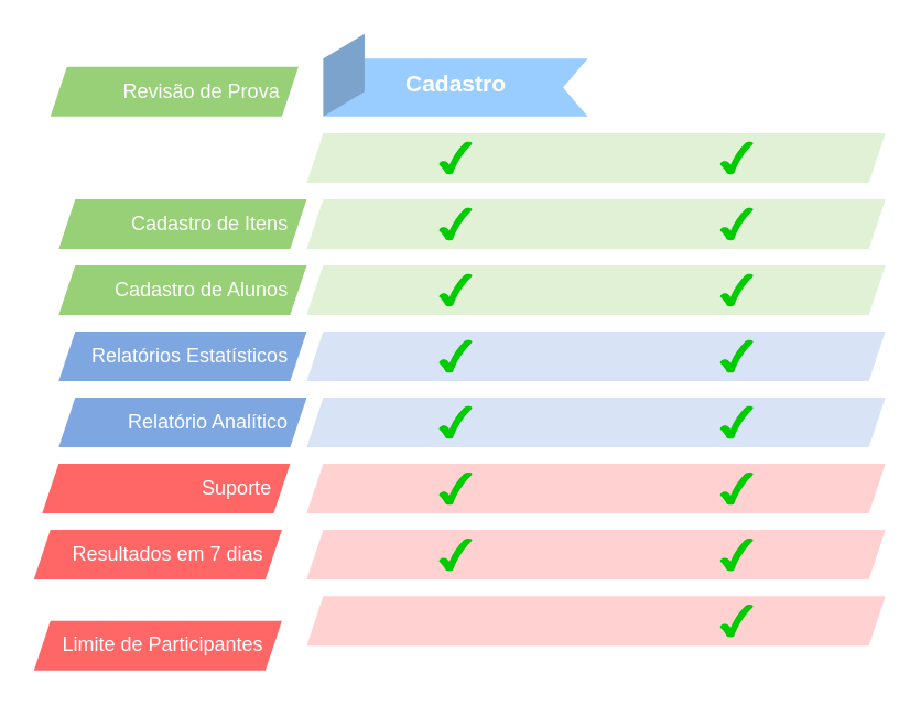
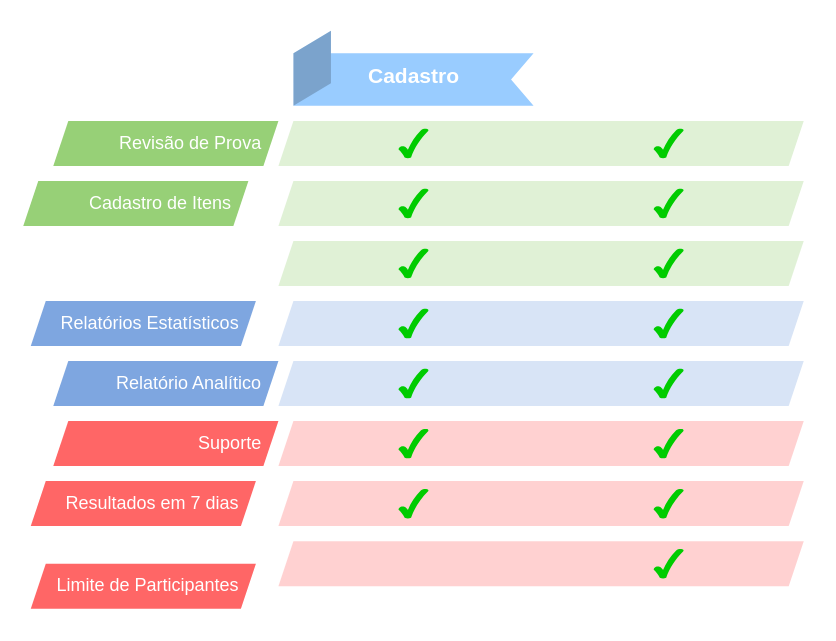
  <mxCell id="0" />
  <mxCell id="1" parent="0" />
- <mxCell id="2" value="&lt;font style=&quot;font-size: 12px;&quot;&gt;Revisão de Prova&lt;/font&gt;" style="shape=mxgraph.infographic.parallelogram;dx=5;;html=1;fillColor=#97D077;strokeColor=none;shadow=0;fontSize=12;fontColor=#FFFFFF;align=right;spacingLeft=0;fontStyle=0;labelPosition=center;verticalLabelPosition=middle;verticalAlign=middle;spacingRight=10;gradientColor=none;gradientDirection=north;" vertex="1" parent="1"><mxGeometry x="30" y="40" width="150" height="30" as="geometry" /></mxCell>
- <mxCell id="3" value="&lt;font style=&quot;font-size: 12px;&quot;&gt;Cadastro de Itens&lt;/font&gt;" style="shape=mxgraph.infographic.parallelogram;dx=5;;html=1;fillColor=#97D077;strokeColor=none;shadow=0;fontSize=12;fontColor=#FFFFFF;align=right;spacingLeft=0;fontStyle=0;labelPosition=center;verticalLabelPosition=middle;verticalAlign=middle;spacingRight=10;gradientColor=none;gradientDirection=north;" vertex="1" parent="1"><mxGeometry x="35" y="120" width="150" height="30" as="geometry" /></mxCell>
- <mxCell id="4" value="&lt;font style=&quot;font-size: 12px;&quot;&gt;Cadastro de Alunos&lt;/font&gt;" style="shape=mxgraph.infographic.parallelogram;dx=5;;html=1;fillColor=#97D077;strokeColor=none;shadow=0;fontSize=12;fontColor=#FFFFFF;align=right;spacingLeft=0;fontStyle=0;labelPosition=center;verticalLabelPosition=middle;verticalAlign=middle;spacingRight=10;gradientColor=none;gradientDirection=north;" vertex="1" parent="1"><mxGeometry x="35" y="160" width="150" height="30" as="geometry" /></mxCell>
- <mxCell id="5" value="&lt;font style=&quot;font-size: 12px;&quot;&gt;Suporte&lt;/font&gt;" style="shape=mxgraph.infographic.parallelogram;dx=5;;html=1;fillColor=#FF6666;strokeColor=none;shadow=0;fontSize=12;fontColor=#FFFFFF;align=right;spacingLeft=0;fontStyle=0;labelPosition=center;verticalLabelPosition=middle;verticalAlign=middle;spacingRight=10;gradientColor=none;gradientDirection=north;" vertex="1" parent="1"><mxGeometry x="25" y="280" width="150" height="30" as="geometry" /></mxCell>
- <mxCell id="6" value="&lt;font style=&quot;font-size: 12px&quot;&gt;Relatórios Estatísticos&lt;/font&gt;" style="shape=mxgraph.infographic.parallelogram;dx=5;;html=1;fillColor=#7EA6E0;strokeColor=none;shadow=0;fontSize=12;fontColor=#FFFFFF;align=right;spacingLeft=0;fontStyle=0;labelPosition=center;verticalLabelPosition=middle;verticalAlign=middle;spacingRight=10;gradientColor=none;gradientDirection=north;" vertex="1" parent="1"><mxGeometry x="35" y="200" width="150" height="30" as="geometry" /></mxCell>
+ <mxCell id="2" value="&lt;font style=&quot;font-size: 12px;&quot;&gt;Revisão de Prova&lt;/font&gt;" style="shape=mxgraph.infographic.parallelogram;dx=5;;html=1;fillColor=#97D077;strokeColor=none;shadow=0;fontSize=12;fontColor=#FFFFFF;align=right;spacingLeft=0;fontStyle=0;labelPosition=center;verticalLabelPosition=middle;verticalAlign=middle;spacingRight=10;gradientColor=none;gradientDirection=north;" vertex="1" parent="1"><mxGeometry x="35" y="80" width="150" height="30" as="geometry" /></mxCell>
+ <mxCell id="3" value="&lt;font style=&quot;font-size: 12px;&quot;&gt;Cadastro de Itens&lt;/font&gt;" style="shape=mxgraph.infographic.parallelogram;dx=5;;html=1;fillColor=#97D077;strokeColor=none;shadow=0;fontSize=12;fontColor=#FFFFFF;align=right;spacingLeft=0;fontStyle=0;labelPosition=center;verticalLabelPosition=middle;verticalAlign=middle;spacingRight=10;gradientColor=none;gradientDirection=north;" vertex="1" parent="1"><mxGeometry x="15" y="120" width="150" height="30" as="geometry" /></mxCell>
+ <mxCell id="5" value="&lt;font style=&quot;font-size: 12px;&quot;&gt;Suporte&lt;/font&gt;" style="shape=mxgraph.infographic.parallelogram;dx=5;;html=1;fillColor=#FF6666;strokeColor=none;shadow=0;fontSize=12;fontColor=#FFFFFF;align=right;spacingLeft=0;fontStyle=0;labelPosition=center;verticalLabelPosition=middle;verticalAlign=middle;spacingRight=10;gradientColor=none;gradientDirection=north;" vertex="1" parent="1"><mxGeometry x="35" y="280" width="150" height="30" as="geometry" /></mxCell>
+ <mxCell id="6" value="&lt;font style=&quot;font-size: 12px&quot;&gt;Relatórios Estatísticos&lt;/font&gt;" style="shape=mxgraph.infographic.parallelogram;dx=5;;html=1;fillColor=#7EA6E0;strokeColor=none;shadow=0;fontSize=12;fontColor=#FFFFFF;align=right;spacingLeft=0;fontStyle=0;labelPosition=center;verticalLabelPosition=middle;verticalAlign=middle;spacingRight=10;gradientColor=none;gradientDirection=north;" vertex="1" parent="1"><mxGeometry x="20" y="200" width="150" height="30" as="geometry" /></mxCell>
  <mxCell id="7" value="&lt;font style=&quot;font-size: 12px&quot;&gt;Relatório Analítico&lt;/font&gt;" style="shape=mxgraph.infographic.parallelogram;dx=5;;html=1;fillColor=#7EA6E0;strokeColor=none;shadow=0;fontSize=12;fontColor=#FFFFFF;align=right;spacingLeft=0;fontStyle=0;labelPosition=center;verticalLabelPosition=middle;verticalAlign=middle;spacingRight=10;gradientColor=none;gradientDirection=north;" vertex="1" parent="1"><mxGeometry x="35" y="240" width="150" height="30" as="geometry" /></mxCell>
  <mxCell id="8" value="&lt;span style=&quot;font-size: 12px&quot;&gt;Resultados em 7 dias&lt;/span&gt;" style="shape=mxgraph.infographic.parallelogram;dx=5;;html=1;fillColor=#FF6666;strokeColor=none;shadow=0;fontSize=12;fontColor=#FFFFFF;align=right;spacingLeft=0;fontStyle=0;labelPosition=center;verticalLabelPosition=middle;verticalAlign=middle;spacingRight=10;gradientColor=none;gradientDirection=north;" vertex="1" parent="1"><mxGeometry x="20" y="320" width="150" height="30" as="geometry" /></mxCell>
  <mxCell id="9" value="&lt;span style=&quot;font-size: 12px;&quot;&gt;Limite de Participantes&lt;/span&gt;" style="shape=mxgraph.infographic.parallelogram;dx=5;;html=1;fillColor=#FF6666;strokeColor=none;shadow=0;fontSize=12;fontColor=#FFFFFF;align=right;spacingLeft=0;fontStyle=0;labelPosition=center;verticalLabelPosition=middle;verticalAlign=middle;spacingRight=10;gradientColor=none;gradientDirection=north;" vertex="1" parent="1"><mxGeometry x="20" y="375" width="150" height="30" as="geometry" /></mxCell>
  <mxCell id="10" value="" style="shape=mxgraph.infographic.parallelogram;dx=5;;html=1;fillColor=#97D077;strokeColor=none;shadow=0;fontSize=12;fontColor=#FFFFFF;align=right;spacingLeft=0;fontStyle=0;labelPosition=center;verticalLabelPosition=middle;verticalAlign=middle;spacingRight=10;gradientColor=none;gradientDirection=north;opacity=30;" vertex="1" parent="1"><mxGeometry x="185" y="80" width="350" height="30" as="geometry" /></mxCell>
  <mxCell id="11" value="" style="shape=mxgraph.infographic.parallelogram;dx=5;;html=1;fillColor=#97D077;strokeColor=none;shadow=0;fontSize=12;fontColor=#FFFFFF;align=right;spacingLeft=0;fontStyle=0;labelPosition=center;verticalLabelPosition=middle;verticalAlign=middle;spacingRight=10;gradientColor=none;gradientDirection=north;opacity=30;" vertex="1" parent="1"><mxGeometry x="185" y="120" width="350" height="30" as="geometry" /></mxCell>
  <mxCell id="12" value="" style="shape=mxgraph.infographic.parallelogram;dx=5;;html=1;fillColor=#97D077;strokeColor=none;shadow=0;fontSize=12;fontColor=#FFFFFF;align=right;spacingLeft=0;fontStyle=0;labelPosition=center;verticalLabelPosition=middle;verticalAlign=middle;spacingRight=10;gradientColor=none;gradientDirection=north;opacity=30;" vertex="1" parent="1"><mxGeometry x="185" y="160" width="350" height="30" as="geometry" /></mxCell>
  <mxCell id="13" value="" style="shape=mxgraph.infographic.parallelogram;dx=5;;html=1;fillColor=#7EA6E0;strokeColor=none;shadow=0;fontSize=12;fontColor=#FFFFFF;align=right;spacingLeft=0;fontStyle=0;labelPosition=center;verticalLabelPosition=middle;verticalAlign=middle;spacingRight=10;gradientColor=none;gradientDirection=north;opacity=30;" vertex="1" parent="1"><mxGeometry x="185" y="200" width="350" height="30" as="geometry" /></mxCell>
  <mxCell id="14" value="" style="shape=mxgraph.infographic.parallelogram;dx=5;;html=1;fillColor=#FF6666;strokeColor=none;shadow=0;fontSize=12;fontColor=#FFFFFF;align=right;spacingLeft=0;fontStyle=0;labelPosition=center;verticalLabelPosition=middle;verticalAlign=middle;spacingRight=10;gradientColor=none;gradientDirection=north;opacity=30;" vertex="1" parent="1"><mxGeometry x="185" y="360" width="350" height="30" as="geometry" /></mxCell>
  <mxCell id="15" value="" style="shape=mxgraph.infographic.parallelogram;dx=5;;html=1;fillColor=#FF6666;strokeColor=none;shadow=0;fontSize=12;fontColor=#FFFFFF;align=right;spacingLeft=0;fontStyle=0;labelPosition=center;verticalLabelPosition=middle;verticalAlign=middle;spacingRight=10;gradientColor=none;gradientDirection=north;opacity=30;" vertex="1" parent="1"><mxGeometry x="185" y="320" width="350" height="30" as="geometry" /></mxCell>
  <mxCell id="16" value="" style="shape=mxgraph.infographic.parallelogram;dx=5;;html=1;fillColor=#FF6666;strokeColor=none;shadow=0;fontSize=12;fontColor=#FFFFFF;align=right;spacingLeft=0;fontStyle=0;labelPosition=center;verticalLabelPosition=middle;verticalAlign=middle;spacingRight=10;gradientColor=none;gradientDirection=north;opacity=30;" vertex="1" parent="1"><mxGeometry x="185" y="280" width="350" height="30" as="geometry" /></mxCell>
  <mxCell id="17" value="" style="shape=mxgraph.infographic.parallelogram;dx=5;;html=1;fillColor=#7EA6E0;strokeColor=none;shadow=0;fontSize=12;fontColor=#FFFFFF;align=right;spacingLeft=0;fontStyle=0;labelPosition=center;verticalLabelPosition=middle;verticalAlign=middle;spacingRight=10;gradientColor=none;gradientDirection=north;opacity=30;" vertex="1" parent="1"><mxGeometry x="185" y="240" width="350" height="30" as="geometry" /></mxCell>
  <mxCell id="18" value="Cadastro" style="html=1;shape=mxgraph.infographic.ribbonFrontFolded;dx=25;dy=15;notch=15;fillColor=#99CCFF;strokeColor=none;align=center;verticalAlign=middle;fontColor=#ffffff;fontSize=14;fontStyle=1;spacingTop=10;" vertex="1" parent="1"><mxGeometry x="195" y="20" width="160" height="50" as="geometry" /></mxCell>
  <mxCell id="19" value="" style="verticalLabelPosition=bottom;verticalAlign=top;html=1;shape=mxgraph.basic.tick;fillColor=#00CC00;gradientColor=none;fontSize=15;align=right;strokeColor=none;" vertex="1" parent="1"><mxGeometry x="265" y="85" width="20" height="20" as="geometry" /></mxCell>
  <mxCell id="20" value="" style="verticalLabelPosition=bottom;verticalAlign=top;html=1;shape=mxgraph.basic.tick;fillColor=#00CC00;gradientColor=none;fontSize=15;align=right;strokeColor=none;" vertex="1" parent="1"><mxGeometry x="265" y="125" width="20" height="20" as="geometry" /></mxCell>
  <mxCell id="21" value="" style="verticalLabelPosition=bottom;verticalAlign=top;html=1;shape=mxgraph.basic.tick;fillColor=#00CC00;gradientColor=none;fontSize=15;align=right;strokeColor=none;" vertex="1" parent="1"><mxGeometry x="265" y="165" width="20" height="20" as="geometry" /></mxCell>
  <mxCell id="22" value="" style="verticalLabelPosition=bottom;verticalAlign=top;html=1;shape=mxgraph.basic.tick;fillColor=#00CC00;gradientColor=none;fontSize=15;align=right;strokeColor=none;" vertex="1" parent="1"><mxGeometry x="265" y="205" width="20" height="20" as="geometry" /></mxCell>
  <mxCell id="23" value="" style="verticalLabelPosition=bottom;verticalAlign=top;html=1;shape=mxgraph.basic.tick;fillColor=#00CC00;gradientColor=none;fontSize=15;align=right;strokeColor=none;" vertex="1" parent="1"><mxGeometry x="265" y="245" width="20" height="20" as="geometry" /></mxCell>
  <mxCell id="24" value="" style="verticalLabelPosition=bottom;verticalAlign=top;html=1;shape=mxgraph.basic.tick;fillColor=#00CC00;gradientColor=none;fontSize=15;align=right;strokeColor=none;" vertex="1" parent="1"><mxGeometry x="265" y="285" width="20" height="20" as="geometry" /></mxCell>
  <mxCell id="25" value="" style="verticalLabelPosition=bottom;verticalAlign=top;html=1;shape=mxgraph.basic.tick;fillColor=#00CC00;gradientColor=none;fontSize=15;align=right;strokeColor=none;" vertex="1" parent="1"><mxGeometry x="265" y="325" width="20" height="20" as="geometry" /></mxCell>
  <mxCell id="26" value="" style="verticalLabelPosition=bottom;verticalAlign=top;html=1;shape=mxgraph.basic.tick;fillColor=#00CC00;gradientColor=none;fontSize=15;align=right;strokeColor=none;" vertex="1" parent="1"><mxGeometry x="435" y="85" width="20" height="20" as="geometry" /></mxCell>
  <mxCell id="27" value="" style="verticalLabelPosition=bottom;verticalAlign=top;html=1;shape=mxgraph.basic.tick;fillColor=#00CC00;gradientColor=none;fontSize=15;align=right;strokeColor=none;" vertex="1" parent="1"><mxGeometry x="435" y="125" width="20" height="20" as="geometry" /></mxCell>
  <mxCell id="28" value="" style="verticalLabelPosition=bottom;verticalAlign=top;html=1;shape=mxgraph.basic.tick;fillColor=#00CC00;gradientColor=none;fontSize=15;align=right;strokeColor=none;" vertex="1" parent="1"><mxGeometry x="435" y="165" width="20" height="20" as="geometry" /></mxCell>
  <mxCell id="29" value="" style="verticalLabelPosition=bottom;verticalAlign=top;html=1;shape=mxgraph.basic.tick;fillColor=#00CC00;gradientColor=none;fontSize=15;align=right;strokeColor=none;" vertex="1" parent="1"><mxGeometry x="435" y="205" width="20" height="20" as="geometry" /></mxCell>
  <mxCell id="30" value="" style="verticalLabelPosition=bottom;verticalAlign=top;html=1;shape=mxgraph.basic.tick;fillColor=#00CC00;gradientColor=none;fontSize=15;align=right;strokeColor=none;" vertex="1" parent="1"><mxGeometry x="435" y="245" width="20" height="20" as="geometry" /></mxCell>
  <mxCell id="31" value="" style="verticalLabelPosition=bottom;verticalAlign=top;html=1;shape=mxgraph.basic.tick;fillColor=#00CC00;gradientColor=none;fontSize=15;align=right;strokeColor=none;" vertex="1" parent="1"><mxGeometry x="435" y="285" width="20" height="20" as="geometry" /></mxCell>
  <mxCell id="32" value="" style="verticalLabelPosition=bottom;verticalAlign=top;html=1;shape=mxgraph.basic.tick;fillColor=#00CC00;gradientColor=none;fontSize=15;align=right;strokeColor=none;" vertex="1" parent="1"><mxGeometry x="435" y="325" width="20" height="20" as="geometry" /></mxCell>
  <mxCell id="33" value="" style="verticalLabelPosition=bottom;verticalAlign=top;html=1;shape=mxgraph.basic.tick;fillColor=#00CC00;gradientColor=none;fontSize=15;align=right;strokeColor=none;" vertex="1" parent="1"><mxGeometry x="435" y="365" width="20" height="20" as="geometry" /></mxCell>
